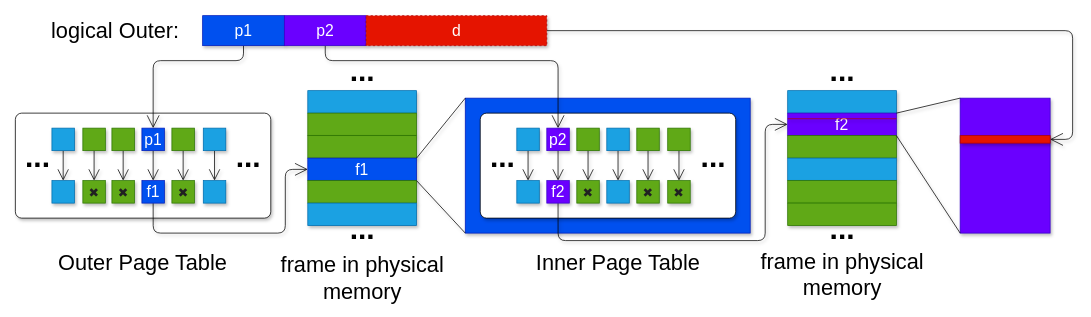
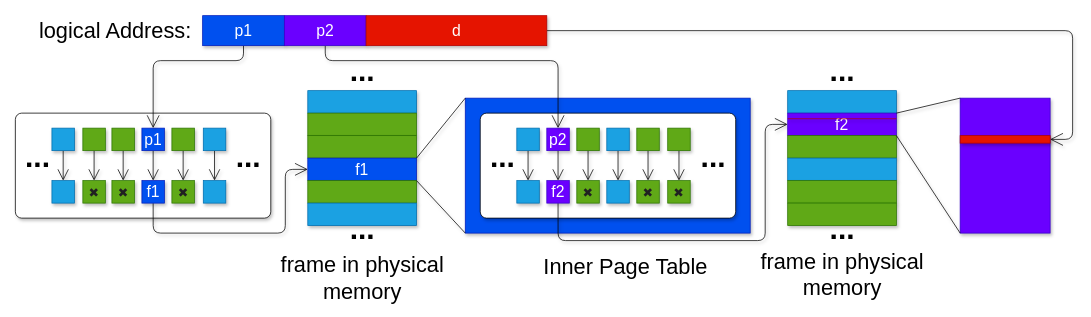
  <mxCell id="0" />
  <mxCell id="1" parent="0" />
  <mxCell id="2" value="" style="rounded=1;whiteSpace=wrap;html=1;fontSize=29;verticalAlign=top;arcSize=6;shadow=1;" vertex="1" parent="1"><mxGeometry x="20" y="150" width="340.62" height="140" as="geometry" /></mxCell>
  <mxCell id="3" style="edgeStyle=none;html=1;exitX=0.5;exitY=1;exitDx=0;exitDy=0;entryX=0.5;entryY=0;entryDx=0;entryDy=0;fontSize=30;endArrow=open;endFill=0;endSize=13;shadow=1;" edge="1" parent="1" source="4" target="5"><mxGeometry relative="1" as="geometry" /></mxCell>
  <mxCell id="4" value="" style="rounded=0;whiteSpace=wrap;html=1;fontSize=21;verticalAlign=bottom;fillColor=#1ba1e2;strokeColor=#006EAF;fontColor=#ffffff;shadow=1;" vertex="1" parent="1"><mxGeometry x="68.75" y="170" width="30" height="30" as="geometry" /></mxCell>
  <mxCell id="5" value="" style="rounded=0;whiteSpace=wrap;html=1;fontSize=21;verticalAlign=bottom;fillColor=#1ba1e2;strokeColor=#006EAF;fontColor=#ffffff;shadow=1;" vertex="1" parent="1"><mxGeometry x="68.75" y="240" width="30" height="30" as="geometry" /></mxCell>
  <mxCell id="6" style="edgeStyle=none;html=1;exitX=0.5;exitY=1;exitDx=0;exitDy=0;entryX=0.5;entryY=0;entryDx=0;entryDy=0;fontSize=30;endArrow=open;endFill=0;endSize=13;shadow=1;" edge="1" parent="1" source="7" target="8"><mxGeometry relative="1" as="geometry" /></mxCell>
  <mxCell id="7" value="" style="rounded=0;whiteSpace=wrap;html=1;fontSize=21;verticalAlign=bottom;fillColor=#60a917;strokeColor=#2D7600;fontColor=#ffffff;shadow=1;" vertex="1" parent="1"><mxGeometry x="148.75" y="170" width="30" height="30" as="geometry" /></mxCell>
  <mxCell id="8" value="&lt;span style=&quot;color: rgb(32, 33, 34); font-family: sans-serif; font-size: 16.8px;&quot;&gt;✖&lt;/span&gt;" style="rounded=0;whiteSpace=wrap;html=1;fontSize=21;verticalAlign=bottom;fillColor=#60a917;strokeColor=#2D7600;fontColor=#ffffff;shadow=1;" vertex="1" parent="1"><mxGeometry x="148.75" y="240" width="30" height="30" as="geometry" /></mxCell>
  <mxCell id="9" style="edgeStyle=none;html=1;exitX=0.5;exitY=1;exitDx=0;exitDy=0;entryX=0.5;entryY=0;entryDx=0;entryDy=0;fontSize=30;endArrow=open;endFill=0;endSize=13;shadow=1;" edge="1" parent="1" source="10" target="12"><mxGeometry relative="1" as="geometry" /></mxCell>
  <mxCell id="10" value="p1" style="rounded=0;whiteSpace=wrap;html=1;fontSize=21;verticalAlign=bottom;fillColor=#0050ef;strokeColor=#001DBC;fontColor=#ffffff;shadow=1;" vertex="1" parent="1"><mxGeometry x="188.75" y="170" width="30" height="30" as="geometry" /></mxCell>
  <mxCell id="11" style="edgeStyle=orthogonalEdgeStyle;html=1;exitX=0.5;exitY=1;exitDx=0;exitDy=0;entryX=0;entryY=0.5;entryDx=0;entryDy=0;endArrow=open;endFill=0;endSize=15;shadow=1;" edge="1" parent="1" source="12" target="24"><mxGeometry relative="1" as="geometry"><Array as="points"><mxPoint x="204" y="310" /><mxPoint x="380" y="310" /><mxPoint x="380" y="225" /></Array></mxGeometry></mxCell>
  <mxCell id="12" value="f1" style="rounded=0;whiteSpace=wrap;html=1;fontSize=21;verticalAlign=bottom;fillColor=#0050ef;strokeColor=#001DBC;fontColor=#ffffff;shadow=1;" vertex="1" parent="1"><mxGeometry x="188.75" y="240" width="30" height="30" as="geometry" /></mxCell>
  <mxCell id="13" style="edgeStyle=none;html=1;exitX=0.5;exitY=1;exitDx=0;exitDy=0;entryX=0.5;entryY=0;entryDx=0;entryDy=0;fontSize=30;endArrow=open;endFill=0;endSize=13;shadow=1;" edge="1" parent="1" source="14"><mxGeometry relative="1" as="geometry"><mxPoint x="243.75" y="240" as="targetPoint" /></mxGeometry></mxCell>
  <mxCell id="14" value="" style="rounded=0;whiteSpace=wrap;html=1;fontSize=21;verticalAlign=bottom;fillColor=#60a917;strokeColor=#2D7600;fontColor=#ffffff;shadow=1;" vertex="1" parent="1"><mxGeometry x="228.75" y="170" width="30" height="30" as="geometry" /></mxCell>
  <mxCell id="15" style="edgeStyle=none;html=1;exitX=0.5;exitY=1;exitDx=0;exitDy=0;entryX=0.5;entryY=0;entryDx=0;entryDy=0;fontSize=30;endArrow=open;endFill=0;endSize=13;shadow=1;" edge="1" parent="1" source="16" target="17"><mxGeometry relative="1" as="geometry" /></mxCell>
  <mxCell id="16" value="" style="rounded=0;whiteSpace=wrap;html=1;fontSize=21;verticalAlign=bottom;fillColor=#1ba1e2;strokeColor=#006EAF;fontColor=#ffffff;shadow=1;" vertex="1" parent="1"><mxGeometry x="270.62" y="170" width="30" height="30" as="geometry" /></mxCell>
  <mxCell id="17" value="" style="rounded=0;whiteSpace=wrap;html=1;fontSize=21;verticalAlign=bottom;fillColor=#1ba1e2;strokeColor=#006EAF;fontColor=#ffffff;shadow=1;" vertex="1" parent="1"><mxGeometry x="270.62" y="240" width="30" height="30" as="geometry" /></mxCell>
  <mxCell id="18" value="..." style="text;html=1;strokeColor=none;fillColor=none;align=center;verticalAlign=bottom;whiteSpace=wrap;rounded=0;fontSize=40;fontStyle=1;shadow=1;" vertex="1" parent="1"><mxGeometry x="300.62" y="205" width="60" height="30" as="geometry" /></mxCell>
  <mxCell id="19" value="&lt;span style=&quot;color: rgb(32, 33, 34); font-family: sans-serif; font-size: 16.8px;&quot;&gt;✖&lt;/span&gt;" style="rounded=0;whiteSpace=wrap;html=1;fontSize=21;verticalAlign=bottom;fillColor=#60a917;strokeColor=#2D7600;fontColor=#ffffff;shadow=1;" vertex="1" parent="1"><mxGeometry x="228.75" y="240" width="30" height="30" as="geometry" /></mxCell>
  <mxCell id="20" value="..." style="text;html=1;strokeColor=none;fillColor=none;align=center;verticalAlign=bottom;whiteSpace=wrap;rounded=0;fontSize=40;fontStyle=1;shadow=1;" vertex="1" parent="1"><mxGeometry x="20" y="205" width="60" height="30" as="geometry" /></mxCell>
  <mxCell id="21" value="" style="rounded=0;whiteSpace=wrap;html=1;fillColor=#1ba1e2;strokeColor=#006EAF;fontColor=#ffffff;shadow=1;" vertex="1" parent="1"><mxGeometry x="410" y="120" width="145" height="30" as="geometry" /></mxCell>
  <mxCell id="22" value="" style="rounded=0;whiteSpace=wrap;html=1;fillColor=#60a917;strokeColor=#2D7600;fontColor=#ffffff;shadow=1;" vertex="1" parent="1"><mxGeometry x="410" y="150" width="145" height="30" as="geometry" /></mxCell>
  <mxCell id="23" value="" style="rounded=0;whiteSpace=wrap;html=1;fillColor=#60a917;strokeColor=#2D7600;fontColor=#ffffff;shadow=1;" vertex="1" parent="1"><mxGeometry x="410" y="180" width="145" height="30" as="geometry" /></mxCell>
  <mxCell id="24" value="f1" style="rounded=0;whiteSpace=wrap;html=1;fillColor=#0050ef;strokeColor=#001DBC;fontColor=#ffffff;fontSize=21;shadow=1;" vertex="1" parent="1"><mxGeometry x="410" y="210" width="145" height="30" as="geometry" /></mxCell>
  <mxCell id="25" value="" style="rounded=0;whiteSpace=wrap;html=1;fillColor=#60a917;strokeColor=#2D7600;fontColor=#ffffff;shadow=1;" vertex="1" parent="1"><mxGeometry x="410" y="240" width="145" height="30" as="geometry" /></mxCell>
  <mxCell id="26" value="" style="rounded=0;whiteSpace=wrap;html=1;fillColor=#1ba1e2;strokeColor=#006EAF;fontColor=#ffffff;shadow=1;" vertex="1" parent="1"><mxGeometry x="410" y="270" width="145" height="30" as="geometry" /></mxCell>
  <mxCell id="27" value="" style="rounded=0;whiteSpace=wrap;html=1;fillColor=#0050ef;strokeColor=#001DBC;fontColor=#ffffff;shadow=1;" vertex="1" parent="1"><mxGeometry x="620" y="130" width="380" height="180" as="geometry" /></mxCell>
  <mxCell id="28" value="" style="rounded=1;whiteSpace=wrap;html=1;fontSize=29;verticalAlign=top;arcSize=6;shadow=1;" vertex="1" parent="1"><mxGeometry x="640" y="150" width="340.62" height="140" as="geometry" /></mxCell>
  <mxCell id="29" style="edgeStyle=none;html=1;exitX=0.5;exitY=1;exitDx=0;exitDy=0;entryX=0.5;entryY=0;entryDx=0;entryDy=0;fontSize=30;endArrow=open;endFill=0;endSize=13;shadow=1;" edge="1" parent="1" source="30" target="31"><mxGeometry relative="1" as="geometry" /></mxCell>
  <mxCell id="30" value="" style="rounded=0;whiteSpace=wrap;html=1;fontSize=21;verticalAlign=bottom;fillColor=#1ba1e2;strokeColor=#006EAF;fontColor=#ffffff;shadow=1;" vertex="1" parent="1"><mxGeometry x="688.75" y="170" width="30" height="30" as="geometry" /></mxCell>
  <mxCell id="31" value="" style="rounded=0;whiteSpace=wrap;html=1;fontSize=21;verticalAlign=bottom;fillColor=#1ba1e2;strokeColor=#006EAF;fontColor=#ffffff;shadow=1;" vertex="1" parent="1"><mxGeometry x="688.75" y="240" width="30" height="30" as="geometry" /></mxCell>
  <mxCell id="32" style="edgeStyle=none;html=1;exitX=0.5;exitY=1;exitDx=0;exitDy=0;entryX=0.5;entryY=0;entryDx=0;entryDy=0;fontSize=30;endArrow=open;endFill=0;endSize=13;shadow=1;" edge="1" parent="1" source="33" target="35"><mxGeometry relative="1" as="geometry" /></mxCell>
  <mxCell id="33" value="p2" style="rounded=0;whiteSpace=wrap;html=1;fontSize=21;verticalAlign=bottom;fillColor=#6a00ff;strokeColor=#3700CC;fontColor=#ffffff;shadow=1;" vertex="1" parent="1"><mxGeometry x="728.75" y="170" width="30" height="30" as="geometry" /></mxCell>
  <mxCell id="34" style="edgeStyle=orthogonalEdgeStyle;html=1;exitX=0.5;exitY=1;exitDx=0;exitDy=0;entryX=0;entryY=0.5;entryDx=0;entryDy=0;fontSize=29;endArrow=open;endFill=0;endSize=15;shadow=1;" edge="1" parent="1" source="35" target="50"><mxGeometry relative="1" as="geometry"><Array as="points"><mxPoint x="744" y="320" /><mxPoint x="1020" y="320" /><mxPoint x="1020" y="165" /></Array></mxGeometry></mxCell>
  <mxCell id="35" value="f2" style="rounded=0;whiteSpace=wrap;html=1;fontSize=21;verticalAlign=bottom;fillColor=#6a00ff;strokeColor=#3700CC;fontColor=#ffffff;shadow=1;" vertex="1" parent="1"><mxGeometry x="728.75" y="240" width="30" height="30" as="geometry" /></mxCell>
  <mxCell id="36" style="edgeStyle=none;html=1;exitX=0.5;exitY=1;exitDx=0;exitDy=0;entryX=0.5;entryY=0;entryDx=0;entryDy=0;fontSize=30;endArrow=open;endFill=0;endSize=13;shadow=1;" edge="1" parent="1" source="37" target="38"><mxGeometry relative="1" as="geometry" /></mxCell>
  <mxCell id="37" value="" style="rounded=0;whiteSpace=wrap;html=1;fontSize=21;verticalAlign=bottom;fillColor=#60a917;strokeColor=#2D7600;fontColor=#ffffff;shadow=1;" vertex="1" parent="1"><mxGeometry x="768.75" y="170" width="30" height="30" as="geometry" /></mxCell>
  <mxCell id="38" value="&lt;span style=&quot;color: rgb(32, 33, 34); font-family: sans-serif; font-size: 16.8px;&quot;&gt;✖&lt;/span&gt;" style="rounded=0;whiteSpace=wrap;html=1;fontSize=21;verticalAlign=bottom;fillColor=#60a917;strokeColor=#2D7600;fontColor=#ffffff;shadow=1;" vertex="1" parent="1"><mxGeometry x="768.75" y="240" width="30" height="30" as="geometry" /></mxCell>
  <mxCell id="39" style="edgeStyle=none;html=1;exitX=0.5;exitY=1;exitDx=0;exitDy=0;entryX=0.5;entryY=0;entryDx=0;entryDy=0;fontSize=30;endArrow=open;endFill=0;endSize=13;shadow=1;" edge="1" parent="1" source="40" target="41"><mxGeometry relative="1" as="geometry" /></mxCell>
  <mxCell id="40" value="" style="rounded=0;whiteSpace=wrap;html=1;fontSize=21;verticalAlign=bottom;fillColor=#1ba1e2;strokeColor=#006EAF;fontColor=#ffffff;shadow=1;" vertex="1" parent="1"><mxGeometry x="808.75" y="170" width="30" height="30" as="geometry" /></mxCell>
  <mxCell id="41" value="" style="rounded=0;whiteSpace=wrap;html=1;fontSize=21;verticalAlign=bottom;fillColor=#1ba1e2;strokeColor=#006EAF;fontColor=#ffffff;shadow=1;" vertex="1" parent="1"><mxGeometry x="808.75" y="240" width="30" height="30" as="geometry" /></mxCell>
  <mxCell id="42" style="edgeStyle=none;html=1;exitX=0.5;exitY=1;exitDx=0;exitDy=0;entryX=0.5;entryY=0;entryDx=0;entryDy=0;fontSize=30;endArrow=open;endFill=0;endSize=13;shadow=1;" edge="1" parent="1" source="43"><mxGeometry relative="1" as="geometry"><mxPoint x="863.75" y="240" as="targetPoint" /></mxGeometry></mxCell>
  <mxCell id="43" value="" style="rounded=0;whiteSpace=wrap;html=1;fontSize=21;verticalAlign=bottom;fillColor=#60a917;strokeColor=#2D7600;fontColor=#ffffff;shadow=1;" vertex="1" parent="1"><mxGeometry x="848.75" y="170" width="30" height="30" as="geometry" /></mxCell>
  <mxCell id="44" value="..." style="text;html=1;strokeColor=none;fillColor=none;align=center;verticalAlign=bottom;whiteSpace=wrap;rounded=0;fontSize=40;fontStyle=1;shadow=1;" vertex="1" parent="1"><mxGeometry x="920.62" y="205" width="60" height="30" as="geometry" /></mxCell>
  <mxCell id="45" value="&lt;span style=&quot;color: rgb(32, 33, 34); font-family: sans-serif; font-size: 16.8px;&quot;&gt;✖&lt;/span&gt;" style="rounded=0;whiteSpace=wrap;html=1;fontSize=21;verticalAlign=bottom;fillColor=#60a917;strokeColor=#2D7600;fontColor=#ffffff;shadow=1;" vertex="1" parent="1"><mxGeometry x="848.75" y="240" width="30" height="30" as="geometry" /></mxCell>
  <mxCell id="46" value="..." style="text;html=1;strokeColor=none;fillColor=none;align=center;verticalAlign=bottom;whiteSpace=wrap;rounded=0;fontSize=40;fontStyle=1;shadow=1;" vertex="1" parent="1"><mxGeometry x="640" y="205" width="60" height="30" as="geometry" /></mxCell>
  <mxCell id="47" value="" style="endArrow=none;html=1;exitX=1;exitY=0;exitDx=0;exitDy=0;entryX=0;entryY=1;entryDx=0;entryDy=0;shadow=1;" edge="1" parent="1" source="25" target="27"><mxGeometry width="50" height="50" relative="1" as="geometry"><mxPoint x="620" y="400" as="sourcePoint" /><mxPoint x="670" y="350" as="targetPoint" /></mxGeometry></mxCell>
  <mxCell id="48" value="" style="endArrow=none;html=1;exitX=1;exitY=0;exitDx=0;exitDy=0;entryX=0;entryY=0;entryDx=0;entryDy=0;shadow=1;" edge="1" parent="1" source="24" target="27"><mxGeometry width="50" height="50" relative="1" as="geometry"><mxPoint x="565" y="250" as="sourcePoint" /><mxPoint x="630" y="300" as="targetPoint" /></mxGeometry></mxCell>
  <mxCell id="49" value="" style="rounded=0;whiteSpace=wrap;html=1;fillColor=#1ba1e2;strokeColor=#006EAF;fontColor=#ffffff;shadow=1;" vertex="1" parent="1"><mxGeometry x="1050" y="120" width="145" height="30" as="geometry" /></mxCell>
  <mxCell id="50" value="f2" style="rounded=0;whiteSpace=wrap;html=1;fillColor=#6a00ff;strokeColor=#3700CC;fontColor=#ffffff;fontSize=21;shadow=1;" vertex="1" parent="1"><mxGeometry x="1050" y="150" width="145" height="30" as="geometry" /></mxCell>
  <mxCell id="51" value="" style="rounded=0;whiteSpace=wrap;html=1;fillColor=#60a917;strokeColor=#2D7600;fontColor=#ffffff;shadow=1;" vertex="1" parent="1"><mxGeometry x="1050" y="180" width="145" height="30" as="geometry" /></mxCell>
  <mxCell id="52" value="" style="rounded=0;whiteSpace=wrap;html=1;fillColor=#1ba1e2;strokeColor=#006EAF;fontColor=#ffffff;shadow=1;" vertex="1" parent="1"><mxGeometry x="1050" y="210" width="145" height="30" as="geometry" /></mxCell>
  <mxCell id="53" value="" style="rounded=0;whiteSpace=wrap;html=1;fillColor=#60a917;strokeColor=#2D7600;fontColor=#ffffff;shadow=1;" vertex="1" parent="1"><mxGeometry x="1050" y="240" width="145" height="30" as="geometry" /></mxCell>
  <mxCell id="54" value="" style="rounded=0;whiteSpace=wrap;html=1;fillColor=#60a917;strokeColor=#2D7600;fontColor=#ffffff;shadow=1;" vertex="1" parent="1"><mxGeometry x="1050" y="270" width="145" height="30" as="geometry" /></mxCell>
  <mxCell id="55" value="..." style="text;html=1;strokeColor=none;fillColor=none;align=center;verticalAlign=bottom;whiteSpace=wrap;rounded=0;fontSize=40;fontStyle=1;shadow=1;" vertex="1" parent="1"><mxGeometry x="452.5" y="90" width="60" height="30" as="geometry" /></mxCell>
  <mxCell id="56" value="..." style="text;html=1;strokeColor=none;fillColor=none;align=center;verticalAlign=bottom;whiteSpace=wrap;rounded=0;fontSize=40;fontStyle=1;shadow=1;" vertex="1" parent="1"><mxGeometry x="452.5" y="300" width="60" height="30" as="geometry" /></mxCell>
  <mxCell id="57" value="..." style="text;html=1;strokeColor=none;fillColor=none;align=center;verticalAlign=bottom;whiteSpace=wrap;rounded=0;fontSize=40;fontStyle=1;shadow=1;" vertex="1" parent="1"><mxGeometry x="1092.5" y="90" width="60" height="30" as="geometry" /></mxCell>
  <mxCell id="58" value="..." style="text;html=1;strokeColor=none;fillColor=none;align=center;verticalAlign=bottom;whiteSpace=wrap;rounded=0;fontSize=40;fontStyle=1;shadow=1;" vertex="1" parent="1"><mxGeometry x="1092.5" y="300" width="60" height="30" as="geometry" /></mxCell>
  <mxCell id="59" style="edgeStyle=none;html=1;exitX=0.5;exitY=1;exitDx=0;exitDy=0;entryX=0.5;entryY=0;entryDx=0;entryDy=0;fontSize=30;endArrow=open;endFill=0;endSize=13;shadow=1;" edge="1" parent="1" source="60" target="61"><mxGeometry relative="1" as="geometry" /></mxCell>
  <mxCell id="60" value="" style="rounded=0;whiteSpace=wrap;html=1;fontSize=21;verticalAlign=bottom;fillColor=#60a917;strokeColor=#2D7600;fontColor=#ffffff;shadow=1;" vertex="1" parent="1"><mxGeometry x="110" y="170" width="30" height="30" as="geometry" /></mxCell>
  <mxCell id="61" value="&lt;span style=&quot;color: rgb(32, 33, 34); font-family: sans-serif; font-size: 16.8px;&quot;&gt;✖&lt;/span&gt;" style="rounded=0;whiteSpace=wrap;html=1;fontSize=21;verticalAlign=bottom;fillColor=#60a917;strokeColor=#2D7600;fontColor=#ffffff;shadow=1;" vertex="1" parent="1"><mxGeometry x="110" y="240" width="30" height="30" as="geometry" /></mxCell>
  <mxCell id="62" style="edgeStyle=none;html=1;exitX=0.5;exitY=1;exitDx=0;exitDy=0;entryX=0.5;entryY=0;entryDx=0;entryDy=0;fontSize=30;endArrow=open;endFill=0;endSize=13;shadow=1;" edge="1" parent="1" source="63"><mxGeometry relative="1" as="geometry"><mxPoint x="905" y="240" as="targetPoint" /></mxGeometry></mxCell>
  <mxCell id="63" value="" style="rounded=0;whiteSpace=wrap;html=1;fontSize=21;verticalAlign=bottom;fillColor=#60a917;strokeColor=#2D7600;fontColor=#ffffff;shadow=1;" vertex="1" parent="1"><mxGeometry x="890" y="170" width="30" height="30" as="geometry" /></mxCell>
  <mxCell id="64" value="&lt;span style=&quot;color: rgb(32, 33, 34); font-family: sans-serif; font-size: 16.8px;&quot;&gt;✖&lt;/span&gt;" style="rounded=0;whiteSpace=wrap;html=1;fontSize=21;verticalAlign=bottom;fillColor=#60a917;strokeColor=#2D7600;fontColor=#ffffff;shadow=1;" vertex="1" parent="1"><mxGeometry x="890" y="240" width="30" height="30" as="geometry" /></mxCell>
- <mxCell id="65" value="Outer Page Table" style="text;html=1;strokeColor=none;fillColor=none;align=center;verticalAlign=middle;whiteSpace=wrap;rounded=0;fontSize=29;shadow=1;" vertex="1" parent="1"><mxGeometry x="65.31" y="340" width="250" height="20" as="geometry" /></mxCell>
- <mxCell id="66" value="Inner Page Table" style="text;html=1;strokeColor=none;fillColor=none;align=center;verticalAlign=middle;whiteSpace=wrap;rounded=0;fontSize=29;shadow=1;" vertex="1" parent="1"><mxGeometry x="698.75" y="340" width="250" height="20" as="geometry" /></mxCell>
+ <mxCell id="66" value="Inner Page Table" style="text;html=1;strokeColor=none;fillColor=none;align=center;verticalAlign=middle;whiteSpace=wrap;rounded=0;fontSize=29;shadow=1;" vertex="1" parent="1"><mxGeometry x="708.75" y="345" width="250" height="20" as="geometry" /></mxCell>
  <mxCell id="67" value="frame in physical memory" style="text;html=1;strokeColor=none;fillColor=none;align=center;verticalAlign=middle;whiteSpace=wrap;rounded=0;fontSize=29;shadow=1;" vertex="1" parent="1"><mxGeometry x="357.5" y="340" width="250" height="60" as="geometry" /></mxCell>
  <mxCell id="68" value="frame in physical memory" style="text;html=1;strokeColor=none;fillColor=none;align=center;verticalAlign=middle;whiteSpace=wrap;rounded=0;fontSize=29;shadow=1;" vertex="1" parent="1"><mxGeometry x="997.5" y="340" width="250" height="50" as="geometry" /></mxCell>
  <mxCell id="69" style="edgeStyle=orthogonalEdgeStyle;html=1;exitX=0.5;exitY=1;exitDx=0;exitDy=0;entryX=0.5;entryY=0;entryDx=0;entryDy=0;fontSize=21;endArrow=open;endFill=0;endSize=15;shadow=1;" edge="1" parent="1" source="70" target="10"><mxGeometry relative="1" as="geometry"><Array as="points"><mxPoint x="325" y="80" /><mxPoint x="204" y="80" /></Array></mxGeometry></mxCell>
  <mxCell id="70" value="p1" style="rounded=0;whiteSpace=wrap;html=1;fontSize=21;verticalAlign=top;fillColor=#0050ef;strokeColor=#001DBC;fontColor=#ffffff;shadow=1;" vertex="1" parent="1"><mxGeometry x="269.75" y="20" width="109" height="40" as="geometry" /></mxCell>
  <mxCell id="71" style="edgeStyle=orthogonalEdgeStyle;html=1;exitX=0.5;exitY=1;exitDx=0;exitDy=0;entryX=0.5;entryY=0;entryDx=0;entryDy=0;fontSize=21;endArrow=open;endFill=0;endSize=15;shadow=1;" edge="1" parent="1" source="72" target="33"><mxGeometry relative="1" as="geometry"><Array as="points"><mxPoint x="434" y="80" /><mxPoint x="744" y="80" /></Array></mxGeometry></mxCell>
  <mxCell id="72" value="p2" style="rounded=0;whiteSpace=wrap;html=1;fontSize=21;verticalAlign=top;fillColor=#6a00ff;strokeColor=#3700CC;fontColor=#ffffff;shadow=1;" vertex="1" parent="1"><mxGeometry x="378.75" y="20" width="109" height="40" as="geometry" /></mxCell>
  <mxCell id="73" style="edgeStyle=orthogonalEdgeStyle;html=1;exitX=1;exitY=0.5;exitDx=0;exitDy=0;entryX=1;entryY=0.5;entryDx=0;entryDy=0;fontSize=21;endArrow=open;endFill=0;endSize=15;shadow=1;" edge="1" parent="1" source="74" target="78"><mxGeometry relative="1" as="geometry"><Array as="points"><mxPoint x="1430" y="40" /><mxPoint x="1430" y="185" /></Array></mxGeometry></mxCell>
- <mxCell id="74" value="d" style="rounded=0;whiteSpace=wrap;html=1;fontSize=21;verticalAlign=top;fillColor=#e51400;strokeColor=#B20000;fontColor=#ffffff;shadow=1;dashed=1;" vertex="1" parent="1"><mxGeometry x="487.75" y="20" width="241" height="40" as="geometry" /></mxCell>
+ <mxCell id="74" value="d" style="rounded=0;whiteSpace=wrap;html=1;fontSize=21;verticalAlign=top;fillColor=#e51400;strokeColor=#B20000;fontColor=#ffffff;shadow=1;" vertex="1" parent="1"><mxGeometry x="487.75" y="20" width="241" height="40" as="geometry" /></mxCell>
  <mxCell id="75" value="" style="rounded=0;whiteSpace=wrap;html=1;fillColor=#6a00ff;strokeColor=#3700CC;fontColor=#ffffff;shadow=1;" vertex="1" parent="1"><mxGeometry x="1280" y="130" width="120" height="180" as="geometry" /></mxCell>
  <mxCell id="76" value="" style="endArrow=none;html=1;exitX=1;exitY=0;exitDx=0;exitDy=0;entryX=0;entryY=1;entryDx=0;entryDy=0;shadow=1;" edge="1" parent="1" source="51" target="75"><mxGeometry width="50" height="50" relative="1" as="geometry"><mxPoint x="1215" y="240" as="sourcePoint" /><mxPoint x="1280" y="310" as="targetPoint" /></mxGeometry></mxCell>
  <mxCell id="77" value="" style="endArrow=none;html=1;exitX=1;exitY=1;exitDx=0;exitDy=0;entryX=0;entryY=0;entryDx=0;entryDy=0;shadow=1;" edge="1" parent="1" source="49" target="75"><mxGeometry width="50" height="50" relative="1" as="geometry"><mxPoint x="1205" y="190" as="sourcePoint" /><mxPoint x="1290" y="320" as="targetPoint" /></mxGeometry></mxCell>
  <mxCell id="78" value="" style="rounded=0;whiteSpace=wrap;html=1;fontSize=21;verticalAlign=top;fillColor=#e51400;strokeColor=#B20000;fontColor=#ffffff;shadow=1;" vertex="1" parent="1"><mxGeometry x="1280" y="180" width="120" height="10" as="geometry" /></mxCell>
  <mxCell id="79" value="" style="endArrow=none;html=1;fontSize=21;endSize=15;entryX=1;entryY=0.25;entryDx=0;entryDy=0;exitX=0;exitY=0.25;exitDx=0;exitDy=0;fillColor=#e51400;strokeColor=#B20000;shadow=1;" edge="1" parent="1" source="50" target="50"><mxGeometry width="50" height="50" relative="1" as="geometry"><mxPoint x="1120" y="160" as="sourcePoint" /><mxPoint x="1170" y="110" as="targetPoint" /></mxGeometry></mxCell>
- <mxCell id="80" value="logical Outer:" style="text;html=1;strokeColor=none;fillColor=none;align=center;verticalAlign=middle;whiteSpace=wrap;rounded=0;fontSize=29;shadow=1;" vertex="1" parent="1"><mxGeometry x="47.75" y="30" width="211" height="20" as="geometry" /></mxCell>
+ <mxCell id="80" value="logical Address:" style="text;html=1;strokeColor=none;fillColor=none;align=center;verticalAlign=middle;whiteSpace=wrap;rounded=0;fontSize=29;shadow=1;" vertex="1" parent="1"><mxGeometry x="47.75" y="30" width="211" height="20" as="geometry" /></mxCell>
